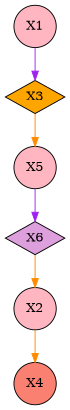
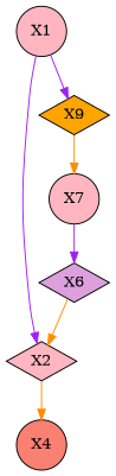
  digraph {
    node [fillcolor=lightpink shape=circle style=filled]
    edge [color=darkorange]
    X4 [fillcolor=salmon]
-   X2
+   X2 [shape=diamond]
    X6 [fillcolor=plum shape=diamond]
-   X3 [fillcolor=orange shape=diamond]
-   X5
+   X3 [fillcolor=orange shape=diamond label=X9]
+   X5 [label=X7]
    X1
    X2 -> X4
    X6 -> X2
    X3 -> X5
    X5 -> X6 [color=purple]
+   X1 -> X2 [color=purple]
    X1 -> X3 [color=purple]
  }
